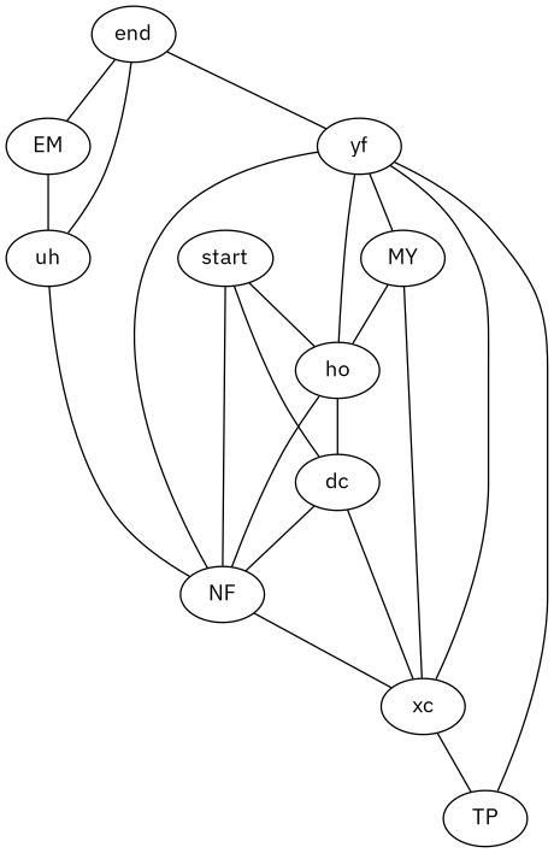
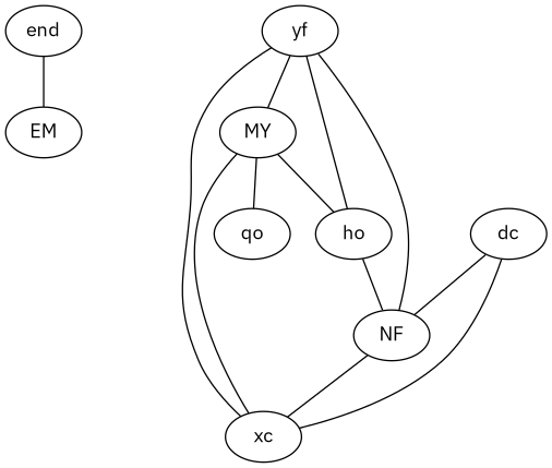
  graph {
    fontname="IBM Plex Sans"
    node [fontname="IBM Plex Sans"]
    edge [fontname="IBM Plex Sans"]
    end
    yf
-   uh
    EM
    MY
    xc
    ho
-   TP
+   qo
    NF
    dc
-   start
-   end -- yf
-   end -- uh
    end -- EM
    yf -- MY
    yf -- ho
-   yf -- TP
-   uh -- NF
-   EM -- uh
    MY -- xc
    MY -- ho
+   MY -- qo
    xc -- yf
-   xc -- TP
    ho -- NF
-   ho -- dc
    NF -- yf
    NF -- xc
    dc -- xc
    dc -- NF
-   start -- ho
-   start -- NF
-   start -- dc
  }
